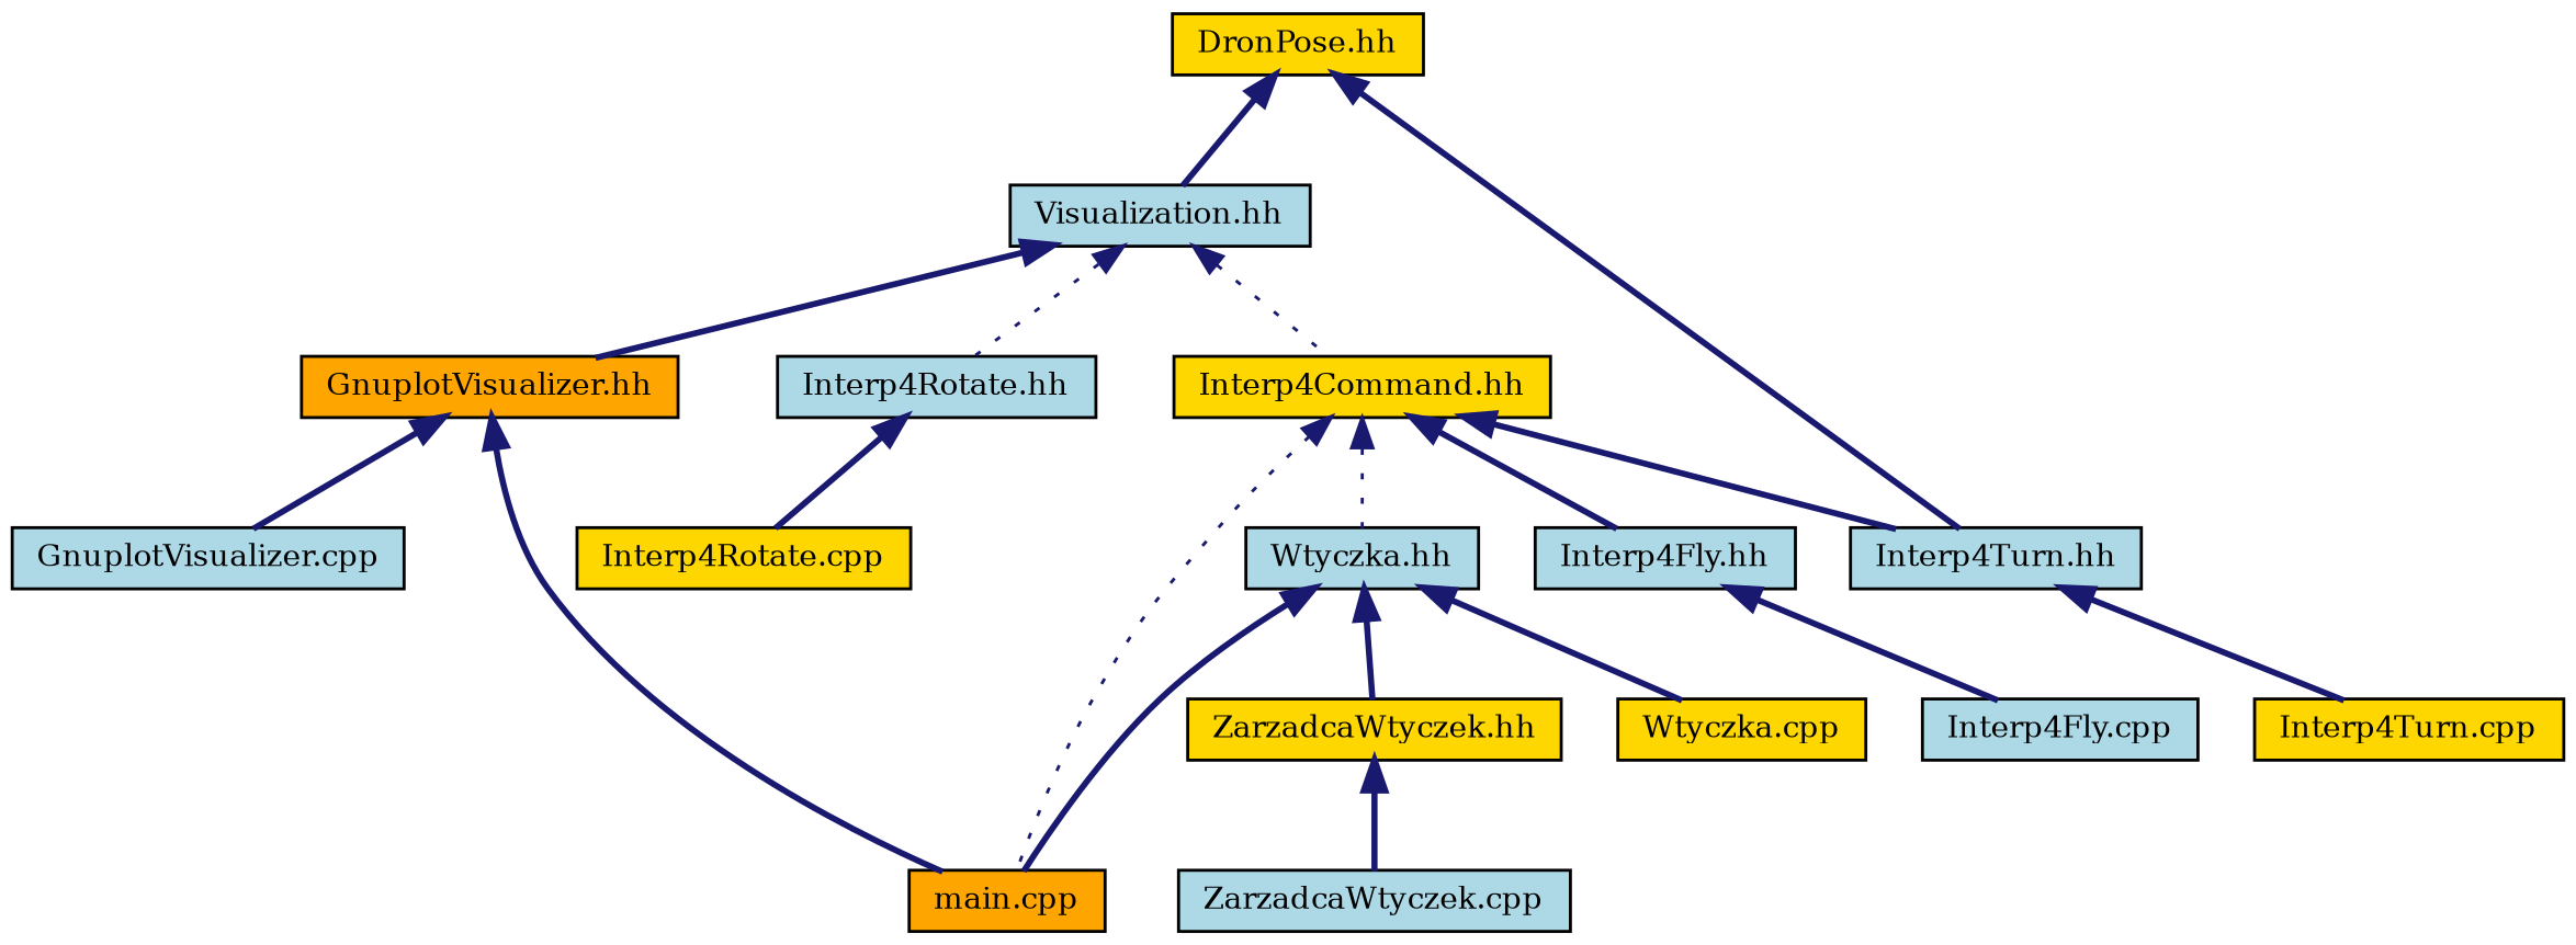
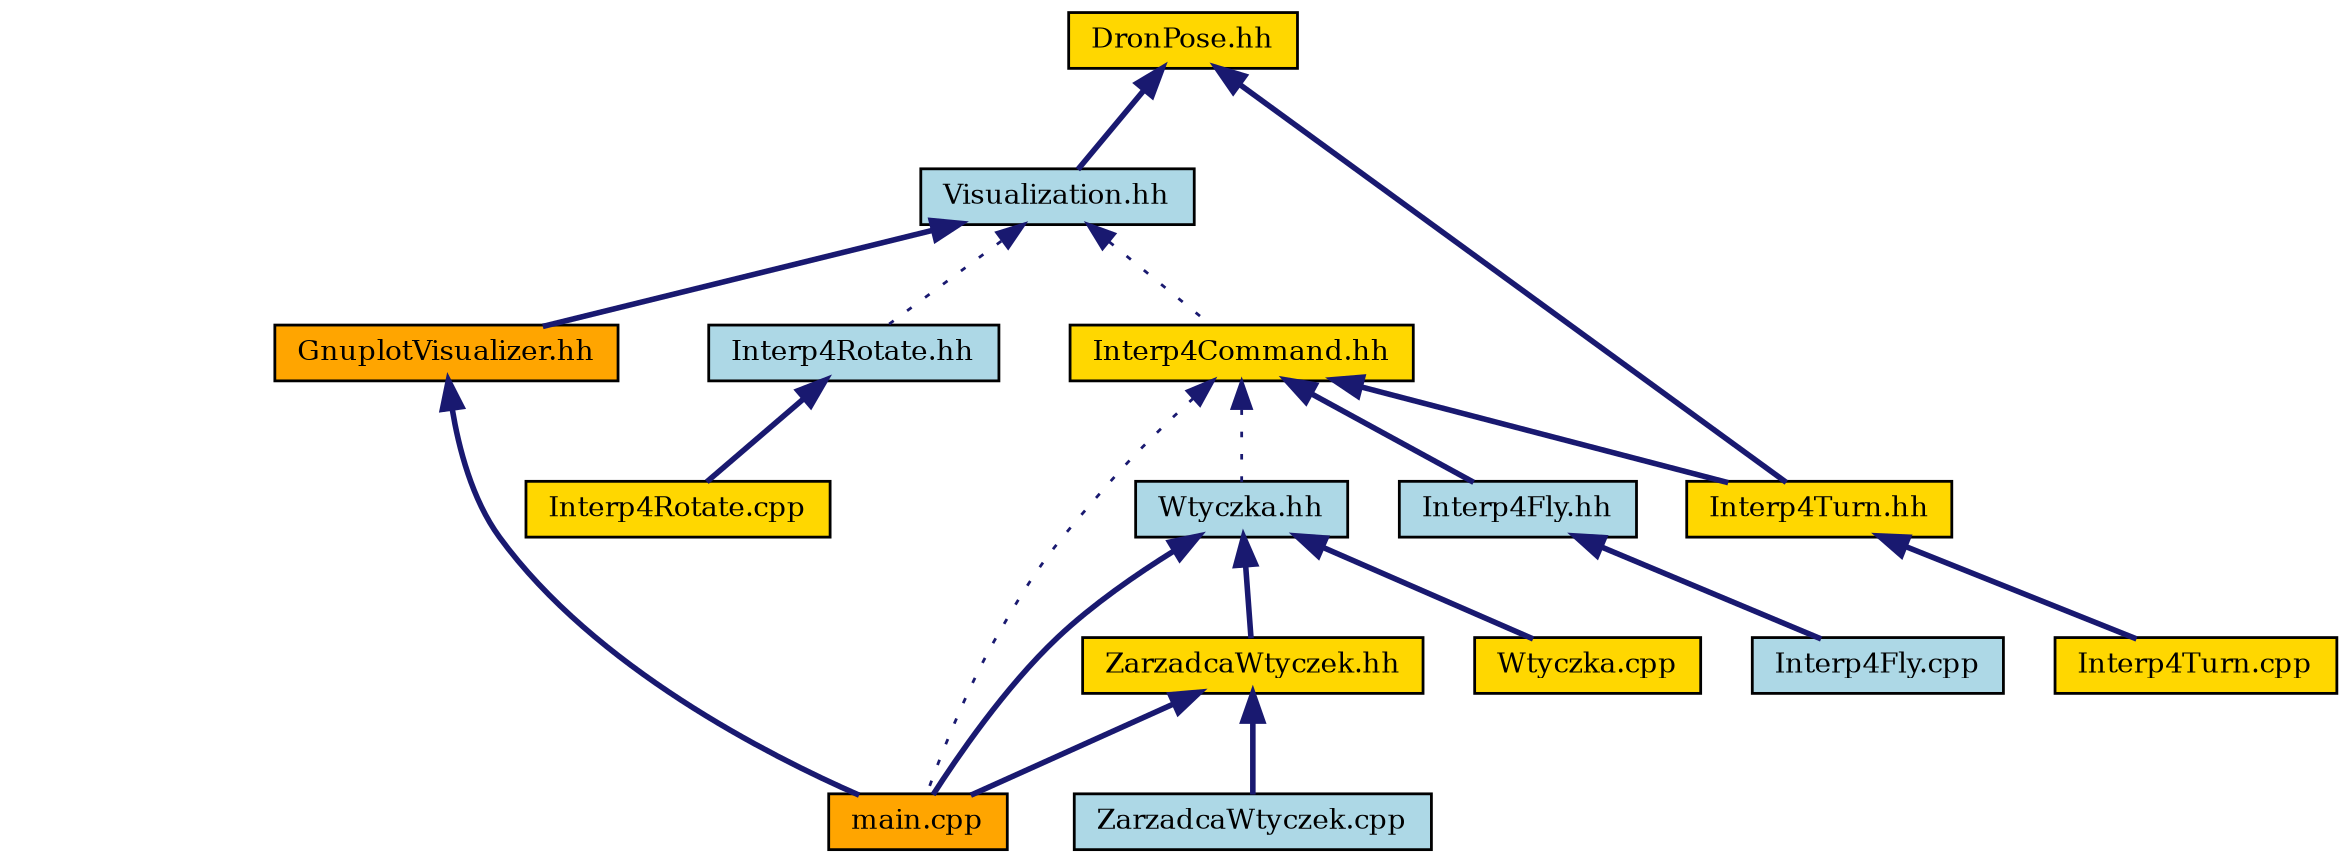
  digraph {
    fontname="DejaVu Serif"
    node [color=black fillcolor=gold fontname="DejaVu Serif" fontsize=10 shape=record style=filled]
    edge [color=midnightblue dir=back fontname="DejaVu Serif" fontsize=10 labelfontname=FreeSans labelfontsize=10 style=bold]
    n1 [fontcolor=black height=0.2 label="DronPose.hh" width=0.4]
    n2 [fillcolor=lightblue height=0.2 label="Visualization.hh" width=0.4]
-   n3 [fillcolor=lightblue height=0.2 label="Interp4Turn.hh" width=0.4]
+   n3 [height=0.2 label="Interp4Turn.hh" width=0.4]
    n4 [height=0.2 label="Interp4Command.hh" width=0.4]
    n5 [fillcolor=orange height=0.2 label="GnuplotVisualizer.hh" width=0.4]
    n6 [fillcolor=lightblue height=0.2 label="Interp4Rotate.hh" width=0.4]
    n7 [fillcolor=orange height=0.2 label="main.cpp" width=0.4]
    n8 [fillcolor=lightblue height=0.2 label="Wtyczka.hh" width=0.4]
    n9 [fillcolor=lightblue height=0.2 label="Interp4Fly.hh" width=0.4]
-   n10 [fillcolor=lightblue height=0.2 label="GnuplotVisualizer.cpp" width=0.4]
    n11 [height=0.2 label="ZarzadcaWtyczek.hh" width=0.4]
    n12 [height=0.2 label="Wtyczka.cpp" width=0.4]
    n13 [fillcolor=lightblue height=0.2 label="Interp4Fly.cpp" width=0.4]
    n14 [height=0.2 label="Interp4Rotate.cpp" width=0.4]
    n15 [height=0.2 label="Interp4Turn.cpp" width=0.4]
    n16 [fillcolor=lightblue height=0.2 label="ZarzadcaWtyczek.cpp" width=0.4]
    n1 -> n2
    n1 -> n3
    n2 -> n4 [style=dotted]
    n2 -> n5
    n2 -> n6 [style=dotted]
    n3 -> n15
    n4 -> n3
    n4 -> n7 [style=dotted]
    n4 -> n8 [style=dotted]
    n4 -> n9
    n5 -> n7
-   n5 -> n10
    n6 -> n14
    n8 -> n7
    n8 -> n11
    n8 -> n12
    n9 -> n13
+   n11 -> n7
    n11 -> n16
  }
